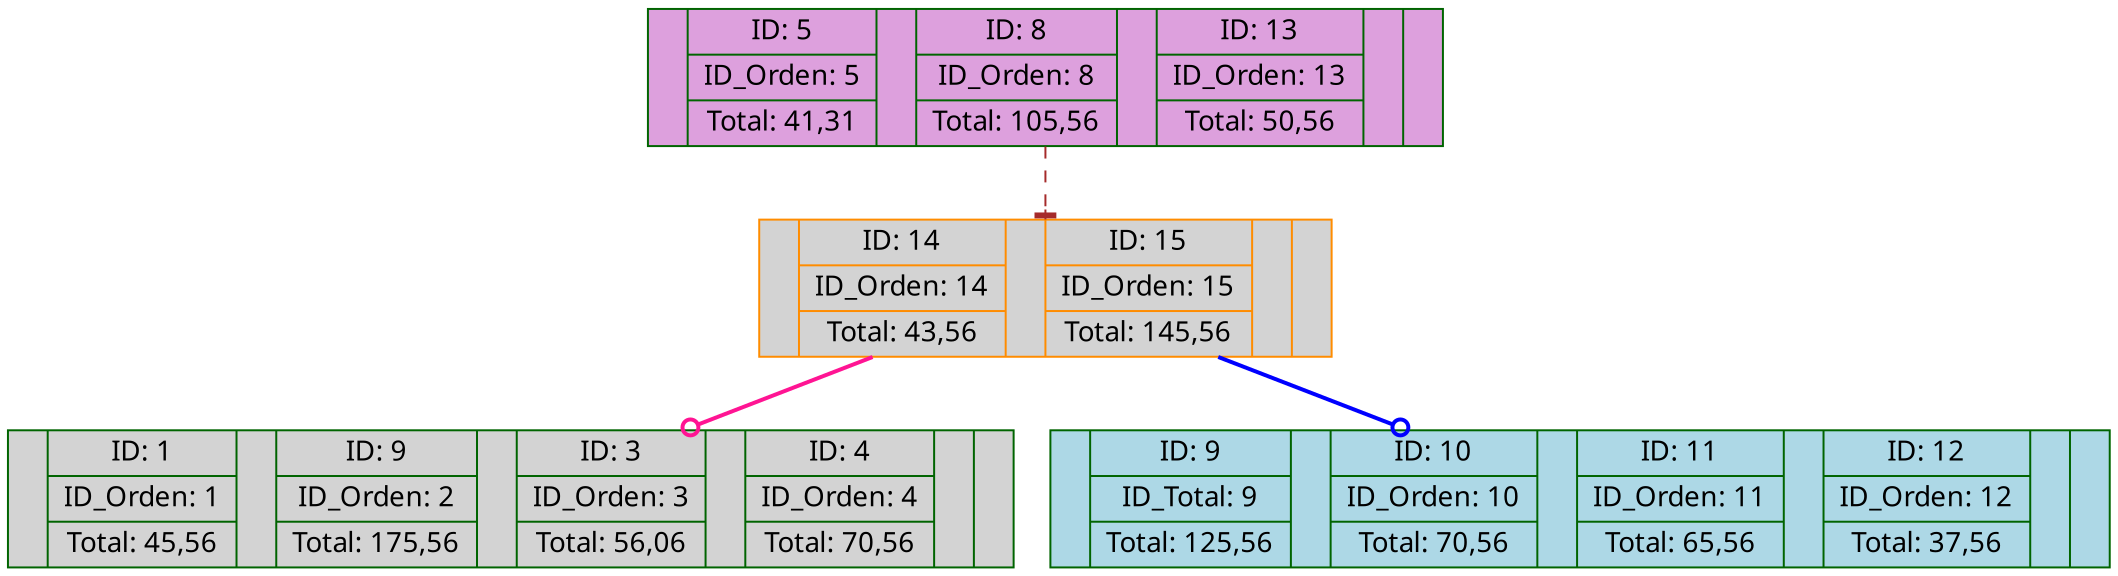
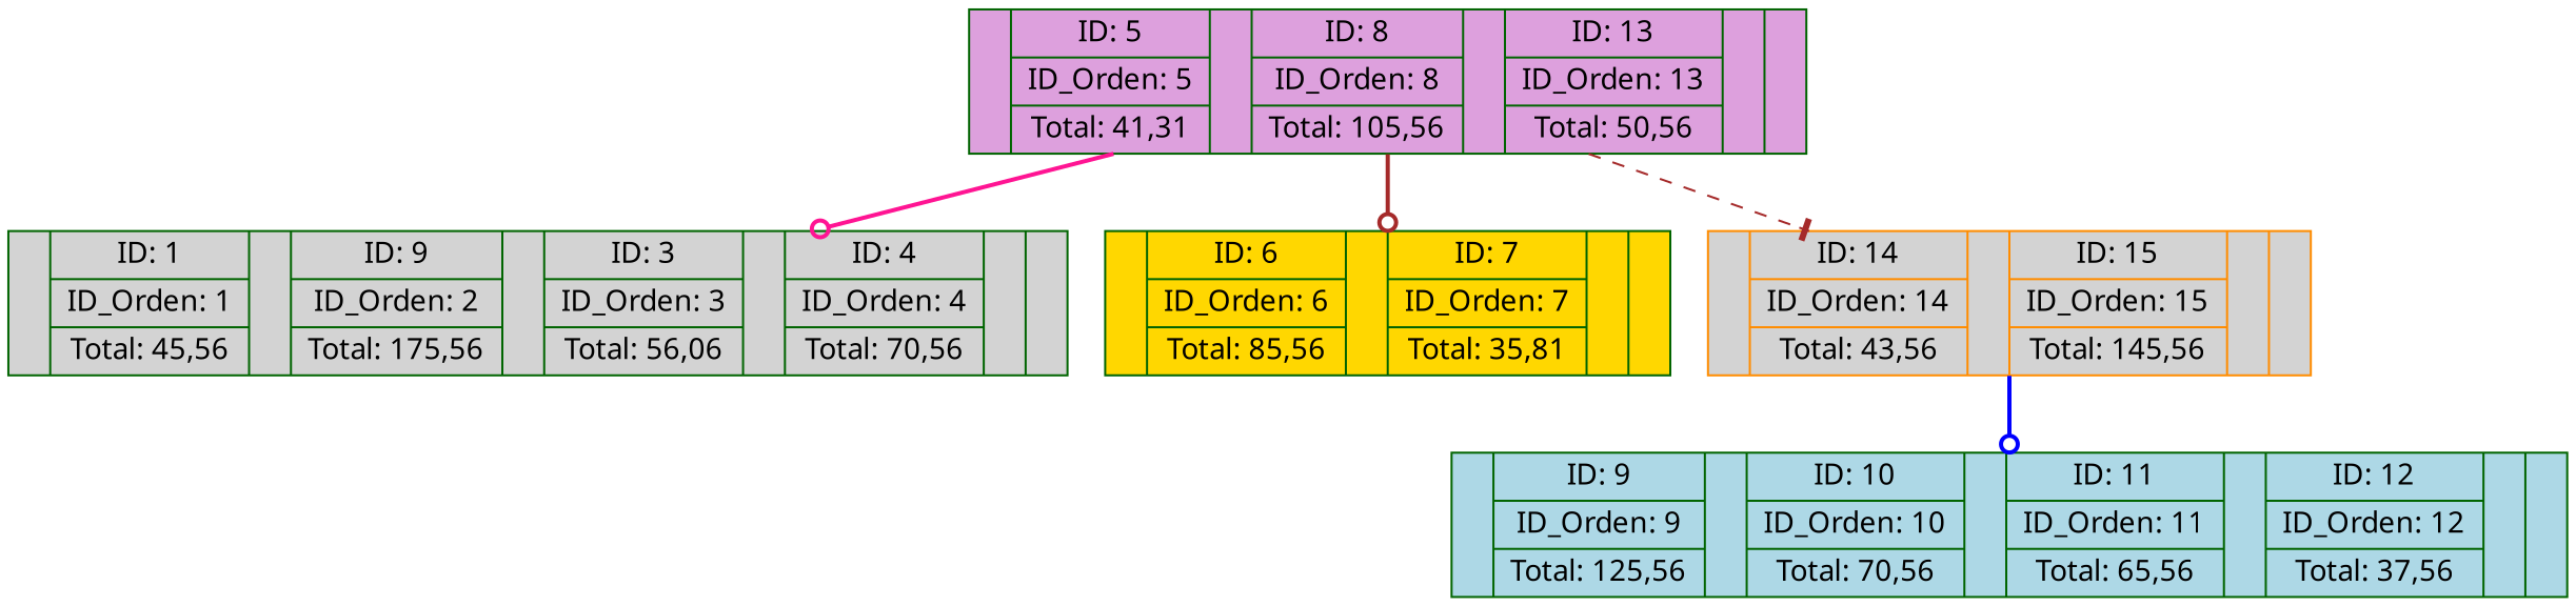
  digraph {
    fontname="Noto Sans"
    node [color=darkgreen fillcolor=lightgrey fontname="Noto Sans" shape=record style=filled]
    edge [arrowhead=odot color=brown fontname="Noto Sans" style=bold]
    n1 [fillcolor=plum label="<f0> | { ID: 5 | ID_Orden: 5 | Total: 41,31 } | <f1> | { ID: 8 | ID_Orden: 8 | Total: 105,56 } | <f2> | { ID: 13 | ID_Orden: 13 | Total: 50,56 } | <f3> |"]
    n2 [label="<f0> | { ID: 1 | ID_Orden: 1 | Total: 45,56 } | <f1> | { ID: 9 | ID_Orden: 2 | Total: 175,56 } | <f2> | { ID: 3 | ID_Orden: 3 | Total: 56,06 } | <f3> | { ID: 4 | ID_Orden: 4 | Total: 70,56 } | <f4> |"]
+   n3 [fillcolor=gold label="<f0> | { ID: 6 | ID_Orden: 6 | Total: 85,56 } | <f1> | { ID: 7 | ID_Orden: 7 | Total: 35,81 } | <f2> |"]
    n4 [color=darkorange label="<f0> | { ID: 14 | ID_Orden: 14 | Total: 43,56 } | <f1> | { ID: 15 | ID_Orden: 15 | Total: 145,56 } | <f2> |"]
-   n5 [fillcolor=lightblue label="<f0> | { ID: 9 | ID_Total: 9 | Total: 125,56 } | <f1> | { ID: 10 | ID_Orden: 10 | Total: 70,56 } | <f2> | { ID: 11 | ID_Orden: 11 | Total: 65,56 } | <f3> | { ID: 12 | ID_Orden: 12 | Total: 37,56 } | <f4> |"]
-   n4 -> n2 [color=deeppink]
+   n5 [fillcolor=lightblue label="<f0> | { ID: 9 | ID_Orden: 9 | Total: 125,56 } | <f1> | { ID: 10 | ID_Orden: 10 | Total: 70,56 } | <f2> | { ID: 11 | ID_Orden: 11 | Total: 65,56 } | <f3> | { ID: 12 | ID_Orden: 12 | Total: 37,56 } | <f4> |"]
+   n1 -> n2 [color=deeppink]
+   n1 -> n3
    n1 -> n4 [arrowhead=tee style=dashed]
    n4 -> n5 [color=blue]
  }
